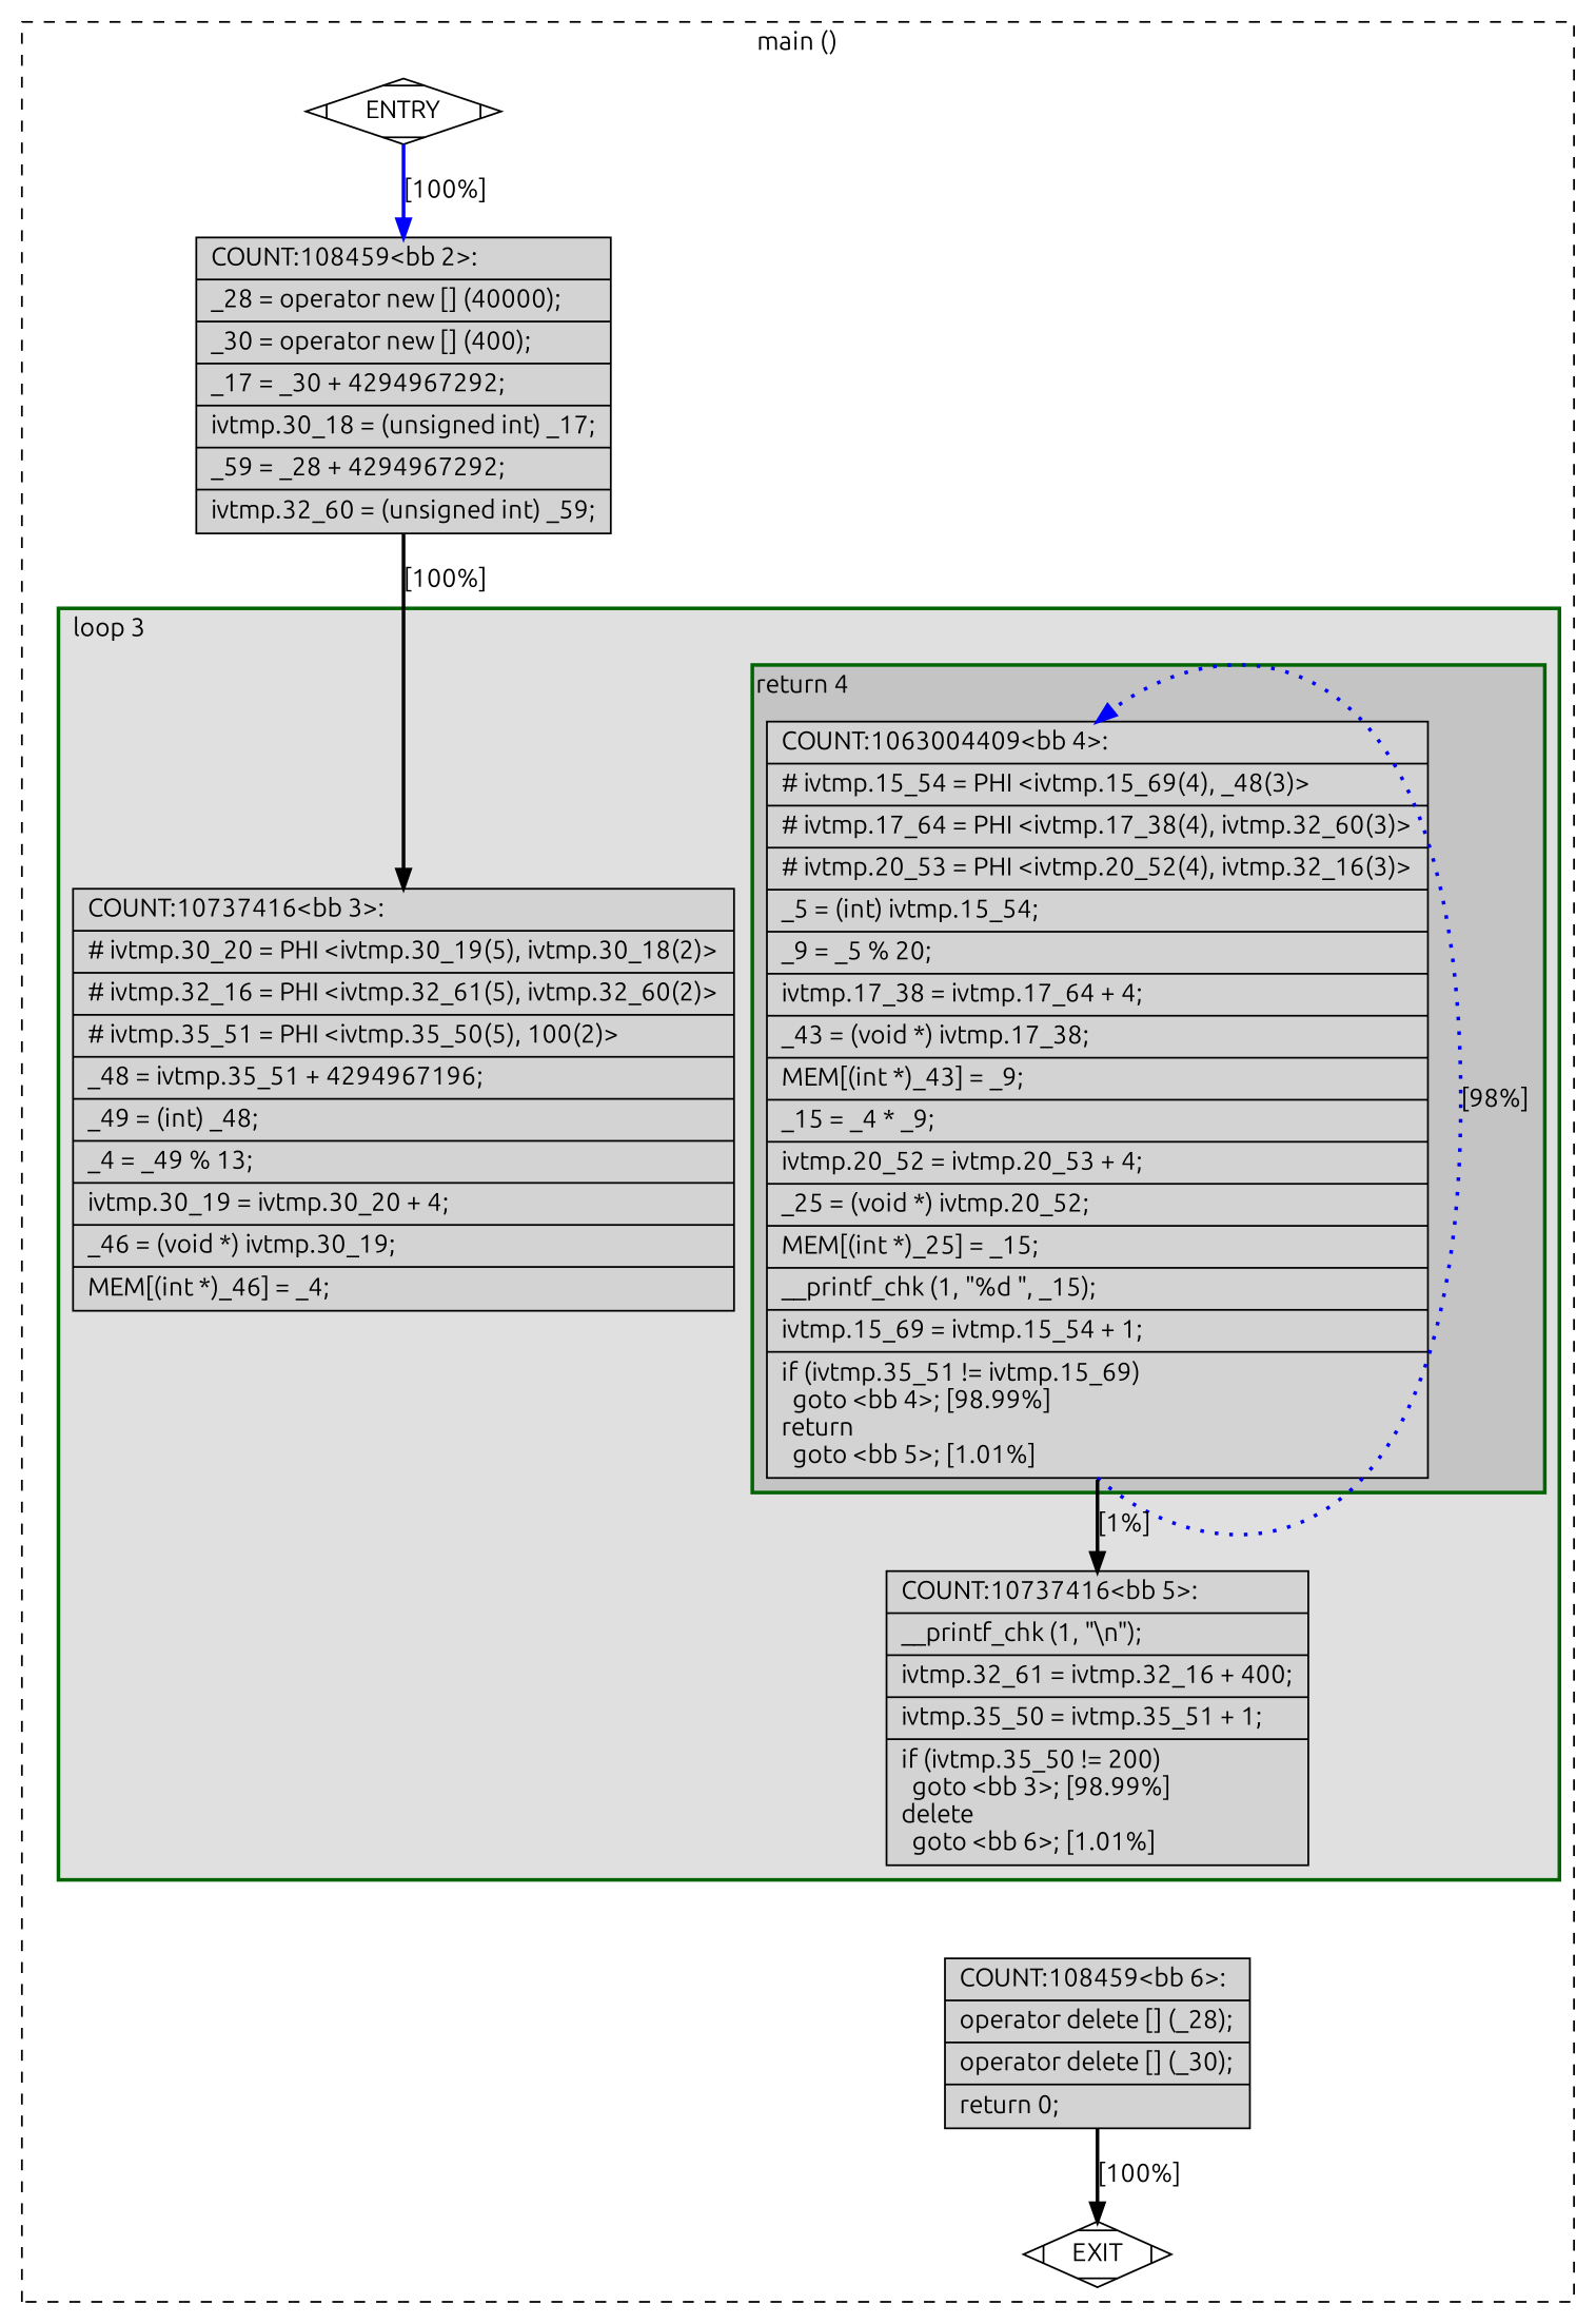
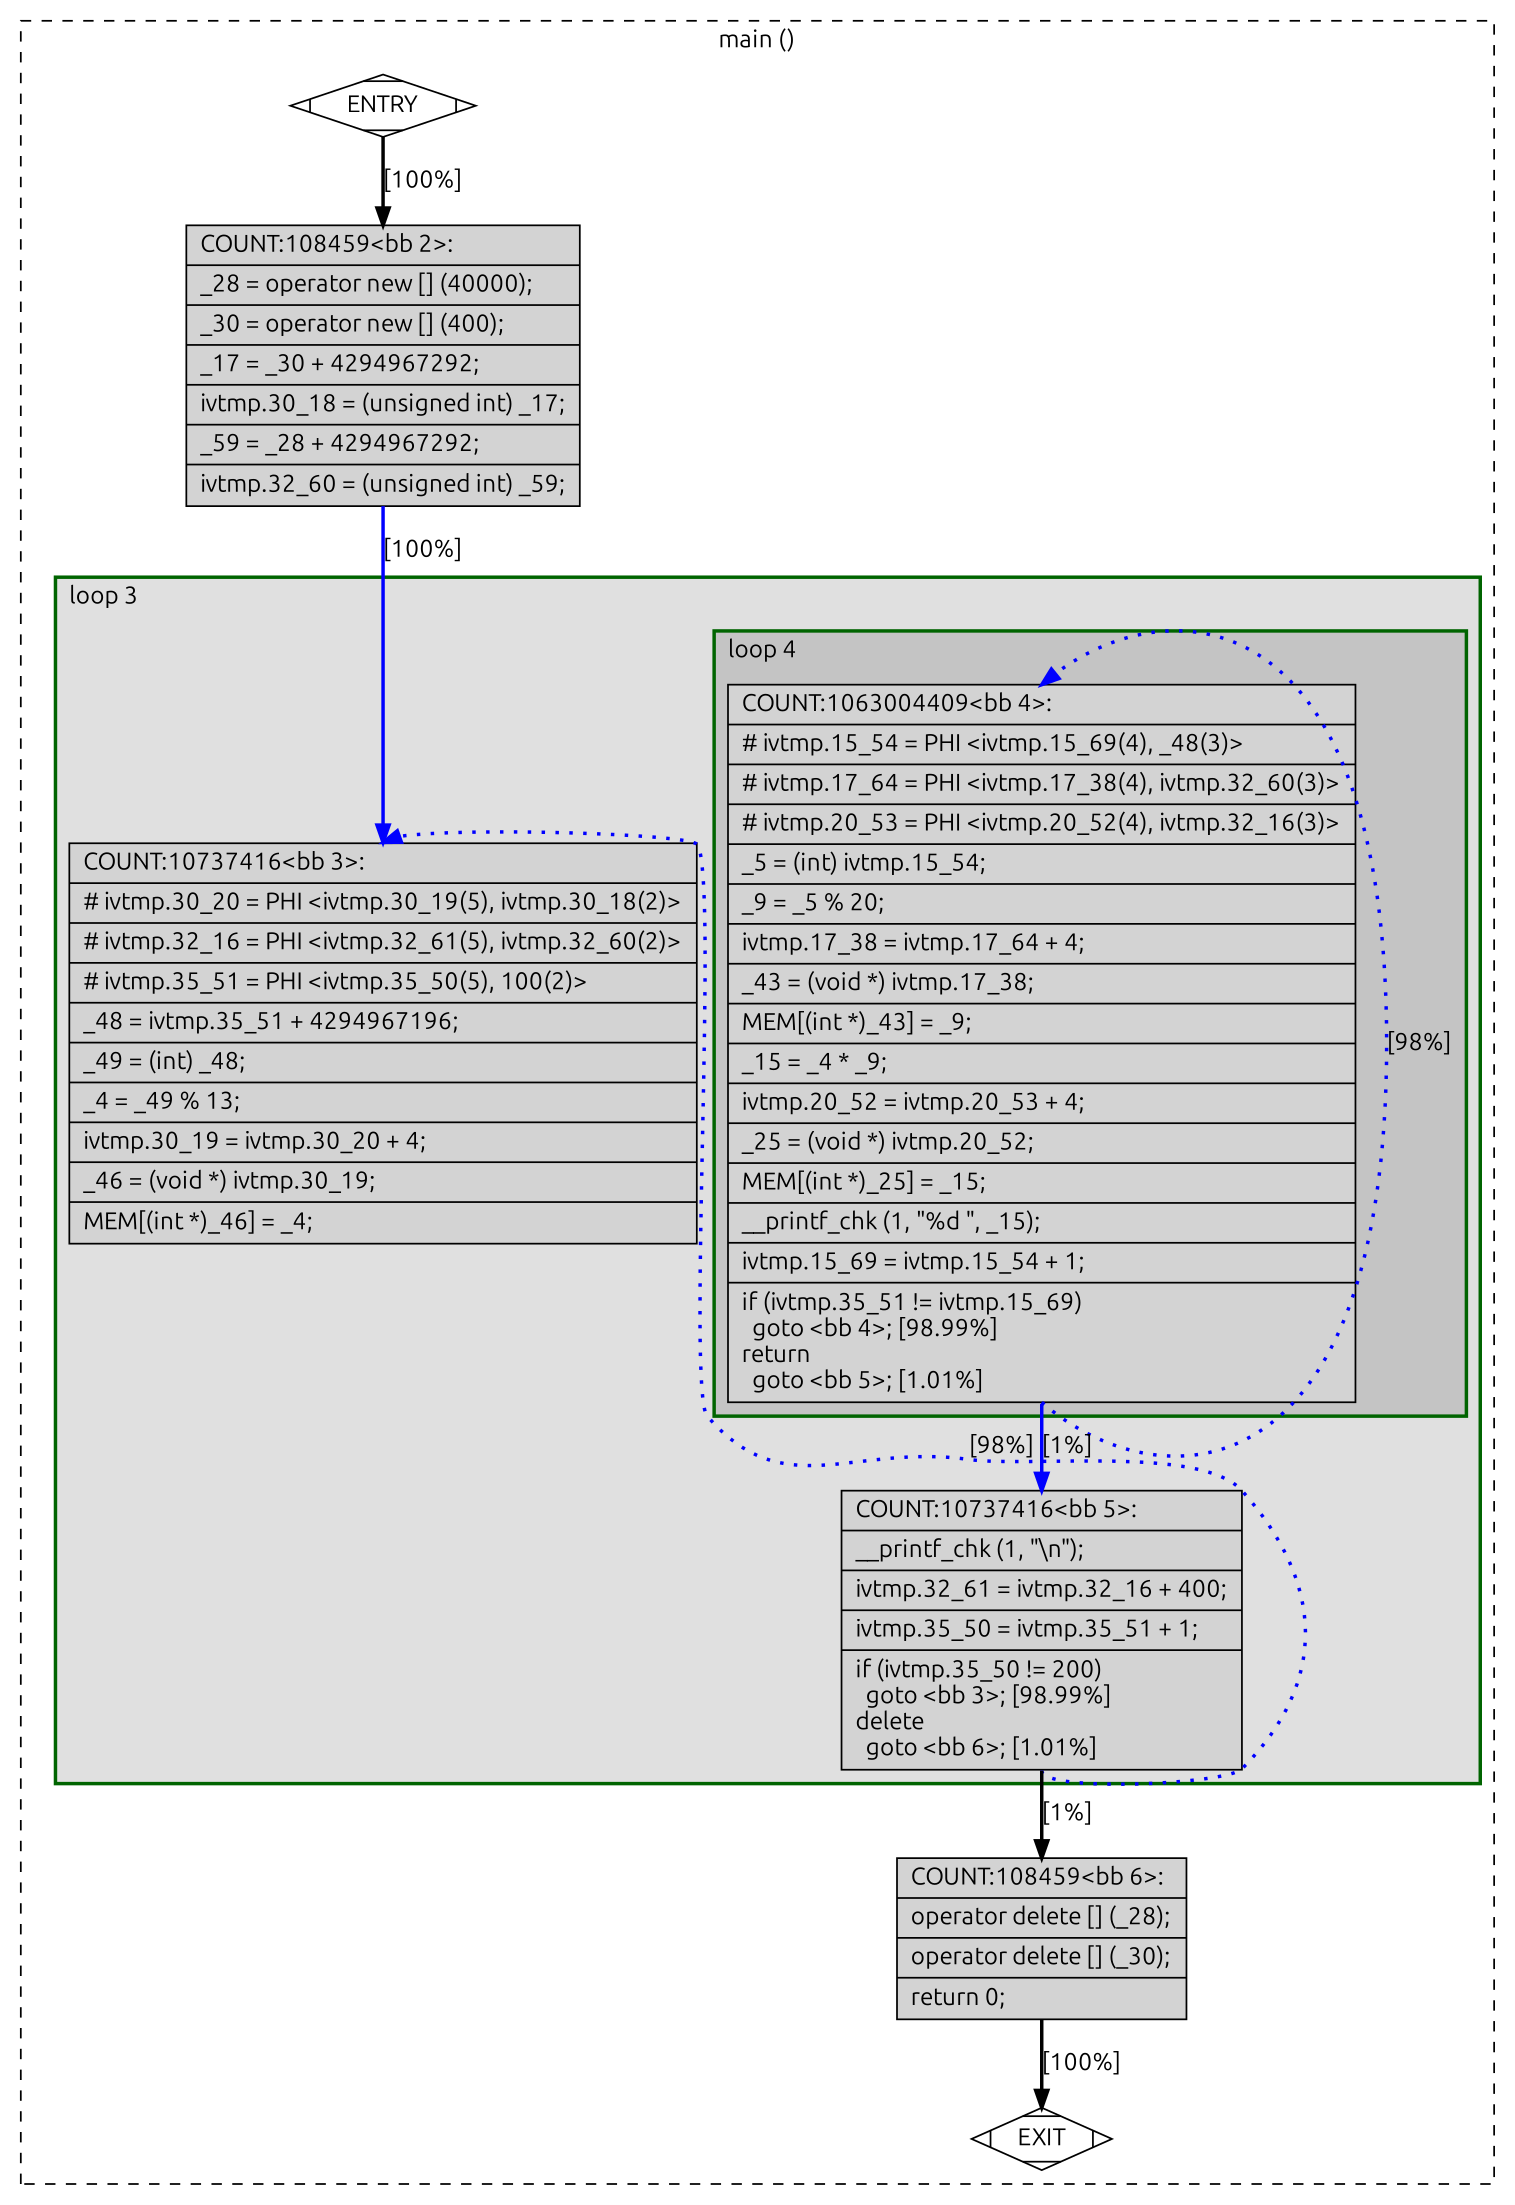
  digraph {
    fontname=Ubuntu
    node [fillcolor=lightgrey fontname=Ubuntu shape=record style=filled]
    edge [color=blue constraint=true fontname=Ubuntu headport=n style="solid,bold" tailport=s weight=10]
    n1 [label="{COUNT:1063004409\<bb\ 4\>:\l|#\ ivtmp.15_54\ =\ PHI\ \<ivtmp.15_69(4),\ _48(3)\>\l|#\ ivtmp.17_64\ =\ PHI\ \<ivtmp.17_38(4),\ ivtmp.32_60(3)\>\l|#\ ivtmp.20_53\ =\ PHI\ \<ivtmp.20_52(4),\ ivtmp.32_16(3)\>\l|_5\ =\ (int)\ ivtmp.15_54;\l|_9\ =\ _5\ %\ 20;\l|ivtmp.17_38\ =\ ivtmp.17_64\ +\ 4;\l|_43\ =\ (void\ *)\ ivtmp.17_38;\l|MEM[(int\ *)_43]\ =\ _9;\l|_15\ =\ _4\ *\ _9;\l|ivtmp.20_52\ =\ ivtmp.20_53\ +\ 4;\l|_25\ =\ (void\ *)\ ivtmp.20_52;\l|MEM[(int\ *)_25]\ =\ _15;\l|__printf_chk\ (1,\ \"%d\ \",\ _15);\l|ivtmp.15_69\ =\ ivtmp.15_54\ +\ 1;\l|if\ (ivtmp.35_51\ !=\ ivtmp.15_69)\l\ \ goto\ \<bb\ 4\>;\ [98.99%]\lreturn\l\ \ goto\ \<bb\ 5\>;\ [1.01%]\l}"]
    n2 [label="{COUNT:10737416\<bb\ 3\>:\l|#\ ivtmp.30_20\ =\ PHI\ \<ivtmp.30_19(5),\ ivtmp.30_18(2)\>\l|#\ ivtmp.32_16\ =\ PHI\ \<ivtmp.32_61(5),\ ivtmp.32_60(2)\>\l|#\ ivtmp.35_51\ =\ PHI\ \<ivtmp.35_50(5),\ 100(2)\>\l|_48\ =\ ivtmp.35_51\ +\ 4294967196;\l|_49\ =\ (int)\ _48;\l|_4\ =\ _49\ %\ 13;\l|ivtmp.30_19\ =\ ivtmp.30_20\ +\ 4;\l|_46\ =\ (void\ *)\ ivtmp.30_19;\l|MEM[(int\ *)_46]\ =\ _4;\l}"]
    n3 [label="{COUNT:10737416\<bb\ 5\>:\l|__printf_chk\ (1,\ \"\\n\");\l|ivtmp.32_61\ =\ ivtmp.32_16\ +\ 400;\l|ivtmp.35_50\ =\ ivtmp.35_51\ +\ 1;\l|if\ (ivtmp.35_50\ !=\ 200)\l\ \ goto\ \<bb\ 3\>;\ [98.99%]\ldelete\l\ \ goto\ \<bb\ 6\>;\ [1.01%]\l}"]
    n4 [label="{COUNT:108459\<bb\ 6\>:\l|operator\ delete\ []\ (_28);\l|operator\ delete\ []\ (_30);\l|return\ 0;\l}"]
    n5 [fillcolor=white label=ENTRY shape=Mdiamond]
    n6 [fillcolor=white label=EXIT shape=Mdiamond]
    n7 [label="{COUNT:108459\<bb\ 2\>:\l|_28\ =\ operator\ new\ []\ (40000);\l|_30\ =\ operator\ new\ []\ (400);\l|_17\ =\ _30\ +\ 4294967292;\l|ivtmp.30_18\ =\ (unsigned\ int)\ _17;\l|_59\ =\ _28\ +\ 4294967292;\l|ivtmp.32_60\ =\ (unsigned\ int)\ _59;\l}"]
    subgraph cluster_1 {
      color=black
      label="main ()"
      style=dashed
      n4
      n5
      n6
      n7
      subgraph cluster_2 {
        color=darkgreen
        fillcolor=grey88
        label="loop 3"
        labeljust=l
        penwidth=2
        style=filled
        n2
        n3
        subgraph cluster_3 {
          color=darkgreen
          fillcolor=grey77
-         label="return 4"
+         label="loop 4"
          labeljust=l
          penwidth=2
          style=filled
          n1
        }
      }
    }
    n1 -> n1 [constraint=false label="[98%]" style="dotted,bold"]
-   n1 -> n3 [color=black label="[1%]"]
+   n1 -> n3 [label="[1%]"]
+   n3 -> n2 [constraint=false label="[98%]" style="dotted,bold"]
+   n3 -> n4 [color=black label="[1%]"]
    n4 -> n6 [color=black label="[100%]"]
    n5 -> n6 [style=invis color="" weight=""]
-   n5 -> n7 [label="[100%]" weight=100]
-   n7 -> n2 [color=black label="[100%]" weight=100]
+   n5 -> n7 [color=black label="[100%]" weight=100]
+   n7 -> n2 [label="[100%]" weight=100]
  }
